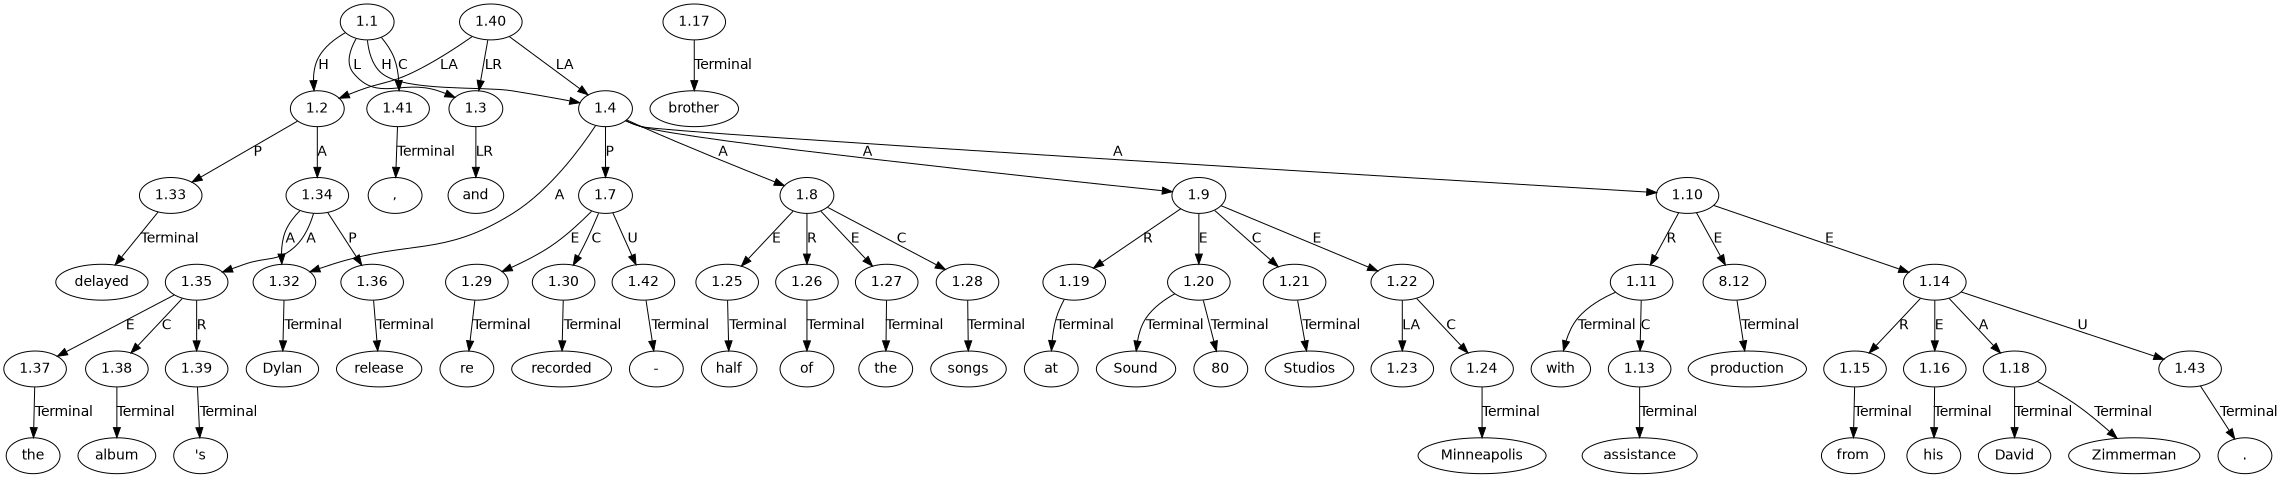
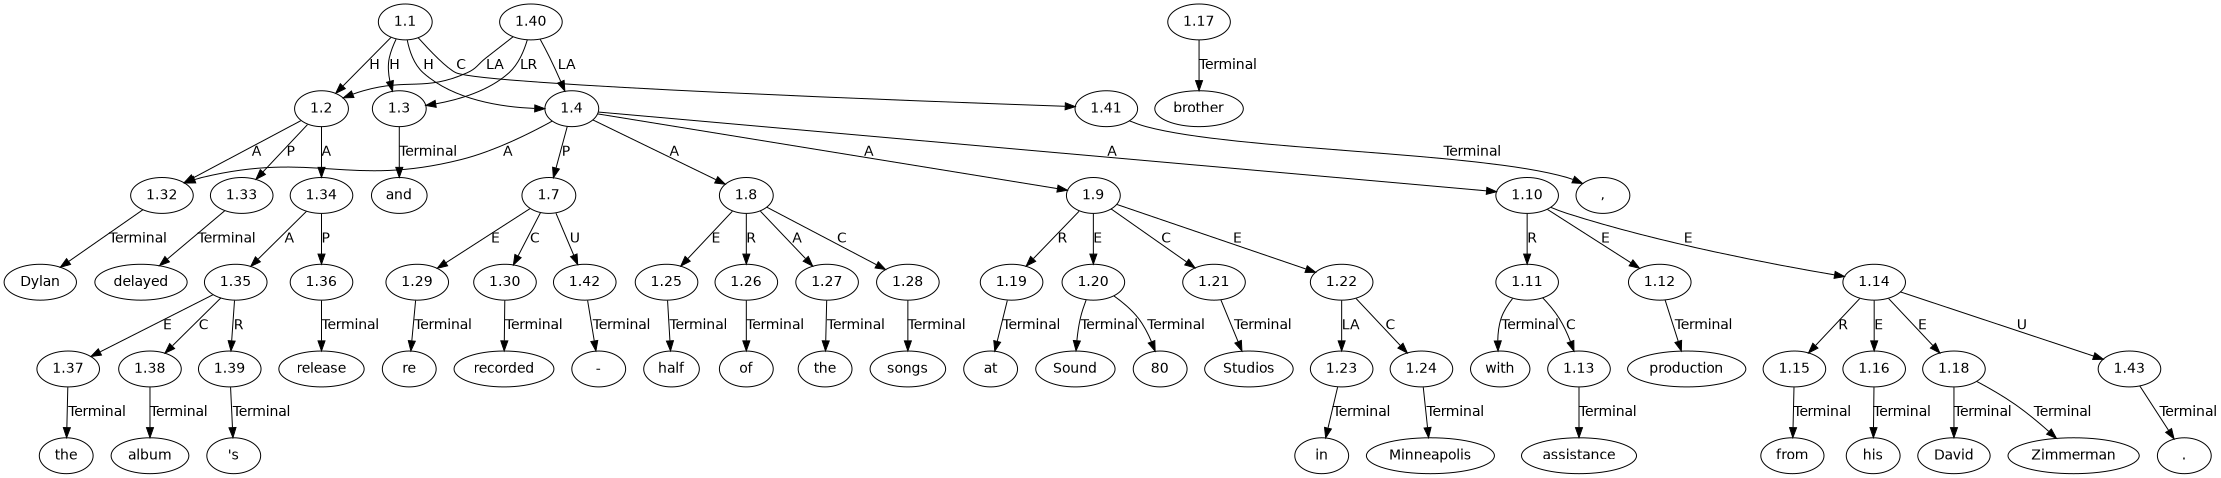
  digraph {
    fontname="DejaVu Sans"
    node [fontname="DejaVu Sans" ordering=out]
    edge [fontname="DejaVu Sans" ordering=out]
    n1 [label=Dylan]
    n2 [label="-"]
    n3 [label=recorded]
    n4 [label=half]
    n5 [label=of]
    n6 [label=the]
    n7 [label=songs]
    n8 [label=at]
    n9 [label=Sound]
    n10 [label=80]
    n11 [label=Studios]
    n12 [label=delayed]
+   n13 [label=in]
    n14 [label=Minneapolis]
    n15 [label=with]
    n16 [label=production]
    n17 [label=assistance]
    n18 [label=from]
    n19 [label=his]
    n20 [label=brother]
    n21 [label=David]
    n22 [label=Zimmerman]
    n23 [label=the]
    n24 [label="."]
    n25 [label=album]
    n26 [label="'s"]
    n27 [label=release]
    n28 [label=","]
    n29 [label=and]
    n30 [label=re]
    n31 [label=1.1]
    n32 [label=1.2]
    n33 [label=1.3]
    n34 [label=1.4]
    n35 [label=1.41]
    n36 [label=1.32]
    n37 [label=1.33]
    n38 [label=1.34]
    n39 [label=1.7]
    n40 [label=1.8]
    n41 [label=1.9]
    n42 [label=1.10]
    n43 [label=1.35]
    n44 [label=1.36]
    n45 [label=1.29]
    n46 [label=1.30]
    n47 [label=1.42]
    n48 [label=1.25]
    n49 [label=1.26]
    n50 [label=1.27]
    n51 [label=1.28]
    n52 [label=1.19]
    n53 [label=1.20]
    n54 [label=1.21]
    n55 [label=1.22]
    n56 [label=1.11]
-   n57 [label=8.12]
+   n57 [label=1.12]
    n58 [label=1.14]
    n59 [label=1.23]
    n60 [label=1.24]
    n61 [label=1.13]
    n62 [label=1.15]
    n63 [label=1.16]
    n64 [label=1.18]
    n65 [label=1.43]
    n66 [label=1.17]
    n67 [label=1.37]
    n68 [label=1.38]
    n69 [label=1.39]
    n70 [label=1.40]
    n31 -> n32 [label=H]
-   n31 -> n33 [label=L]
+   n31 -> n33 [label=H]
    n31 -> n34 [label=H]
    n31 -> n35 [label=C]
-   n38 -> n36 [label=A]
+   n32 -> n36 [label=A]
    n32 -> n37 [label=P]
    n32 -> n38 [label=A]
-   n33 -> n29 [label=LR]
+   n33 -> n29 [label=Terminal]
    n34 -> n36 [label=A]
    n34 -> n39 [label=P]
    n34 -> n40 [label=A]
    n34 -> n41 [label=A]
    n34 -> n42 [label=A]
    n35 -> n28 [label=Terminal]
    n36 -> n1 [label=Terminal]
    n37 -> n12 [label=Terminal]
    n38 -> n43 [label=A]
    n38 -> n44 [label=P]
    n39 -> n45 [label=E]
    n39 -> n46 [label=C]
    n39 -> n47 [label=U]
    n40 -> n48 [label=E]
    n40 -> n49 [label=R]
-   n40 -> n50 [label=E]
+   n40 -> n50 [label=A]
    n40 -> n51 [label=C]
    n41 -> n52 [label=R]
    n41 -> n53 [label=E]
    n41 -> n54 [label=C]
    n41 -> n55 [label=E]
    n42 -> n56 [label=R]
    n42 -> n57 [label=E]
    n42 -> n58 [label=E]
    n43 -> n67 [label=E]
    n43 -> n68 [label=C]
    n43 -> n69 [label=R]
    n44 -> n27 [label=Terminal]
    n45 -> n30 [label=Terminal]
    n46 -> n3 [label=Terminal]
    n47 -> n2 [label=Terminal]
    n48 -> n4 [label=Terminal]
    n49 -> n5 [label=Terminal]
    n50 -> n6 [label=Terminal]
    n51 -> n7 [label=Terminal]
    n52 -> n8 [label=Terminal]
    n53 -> n9 [label=Terminal]
    n53 -> n10 [label=Terminal]
    n54 -> n11 [label=Terminal]
    n55 -> n59 [label=LA]
    n55 -> n60 [label=C]
    n56 -> n15 [label=Terminal]
    n56 -> n61 [label=C]
    n57 -> n16 [label=Terminal]
    n58 -> n62 [label=R]
    n58 -> n63 [label=E]
-   n58 -> n64 [label=A]
+   n58 -> n64 [label=E]
    n58 -> n65 [label=U]
+   n59 -> n13 [label=Terminal]
    n60 -> n14 [label=Terminal]
    n61 -> n17 [label=Terminal]
    n62 -> n18 [label=Terminal]
    n63 -> n19 [label=Terminal]
    n64 -> n21 [label=Terminal]
    n64 -> n22 [label=Terminal]
    n65 -> n24 [label=Terminal]
    n66 -> n20 [label=Terminal]
    n67 -> n23 [label=Terminal]
    n68 -> n25 [label=Terminal]
    n69 -> n26 [label=Terminal]
    n70 -> n32 [label=LA]
    n70 -> n33 [label=LR]
    n70 -> n34 [label=LA]
  }
